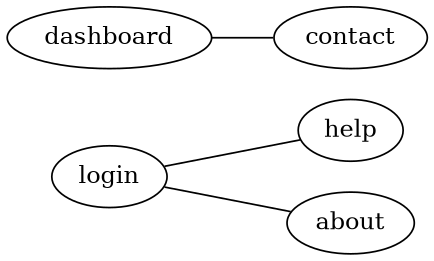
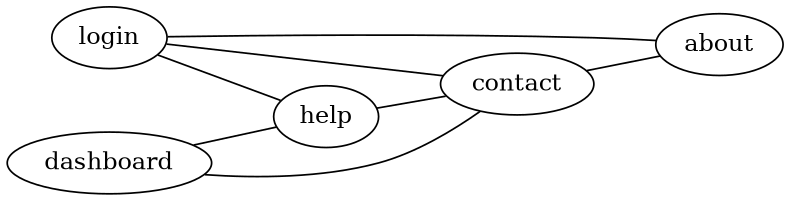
  graph {
    rankdir=LR
    login
    help
    contact
    about
    dashboard
    login -- help
+   login -- contact
    login -- about
+   help -- contact
+   contact -- about
+   dashboard -- help
    dashboard -- contact
  }
